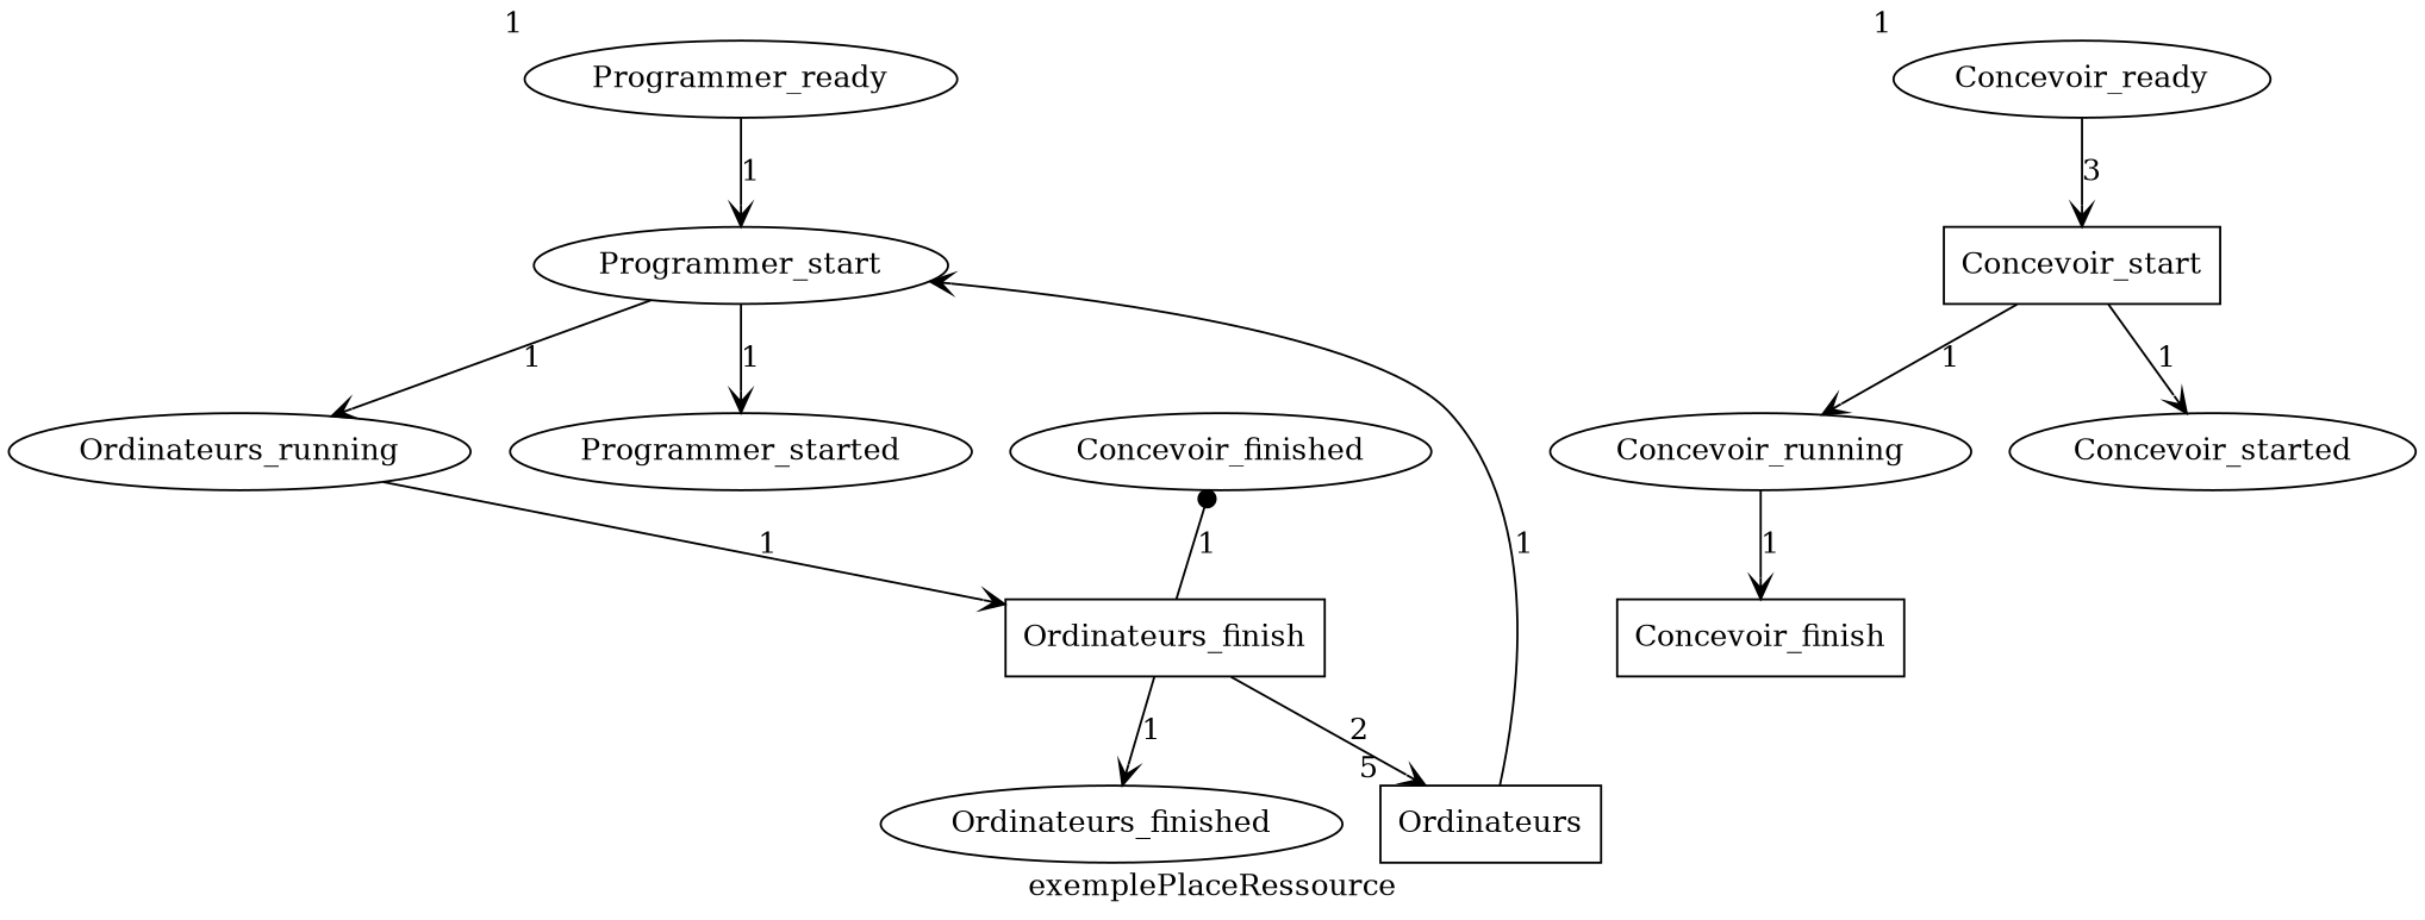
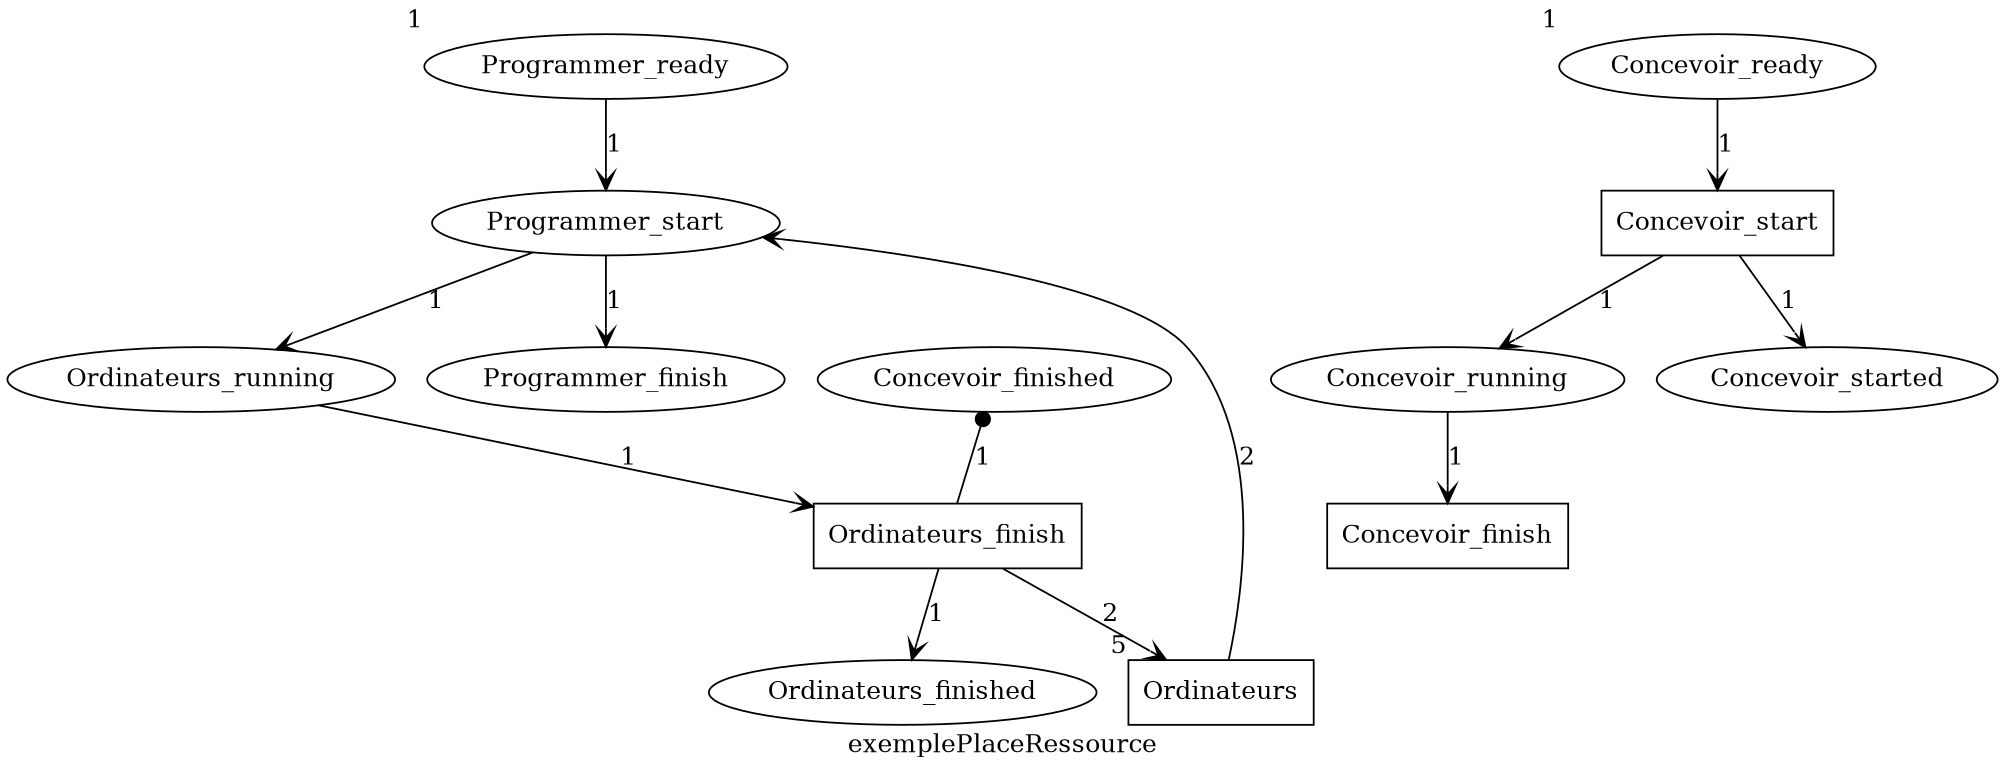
  digraph {
    label=exemplePlaceRessource
    edge [arrowhead=vee]
    Programmer_ready [xlabel=1]
    Programmer_start [shape=ellipse]
    n3 [label=Ordinateurs_running]
-   Programmer_started
+   Programmer_started [label=Programmer_finish]
    n5 [label=Ordinateurs_finish shape=rectangle]
    n6 [label=Ordinateurs_finished]
    Ordinateurs [shape=box xlabel=5]
    Concevoir_ready [xlabel=1]
    Concevoir_start [shape=rectangle]
    Concevoir_running
    Concevoir_started
    Concevoir_finish [shape=rectangle]
    Concevoir_finished
    Programmer_ready -> Programmer_start [label=1]
    Programmer_start -> n3 [label=1]
    Programmer_start -> Programmer_started [label=1]
    n3 -> n5 [label=1]
    n5 -> n6 [label=1]
    n5 -> Ordinateurs [label=2]
-   Ordinateurs -> Programmer_start [label=1]
-   Concevoir_ready -> Concevoir_start [label=3]
+   Ordinateurs -> Programmer_start [label=2]
+   Concevoir_ready -> Concevoir_start [label=1]
    Concevoir_start -> Concevoir_running [label=1]
    Concevoir_start -> Concevoir_started [label=1]
    Concevoir_running -> Concevoir_finish [label=1]
    Concevoir_finished -> n5 [arrowtail=dot dir=back label=1 arrowhead=""]
  }
